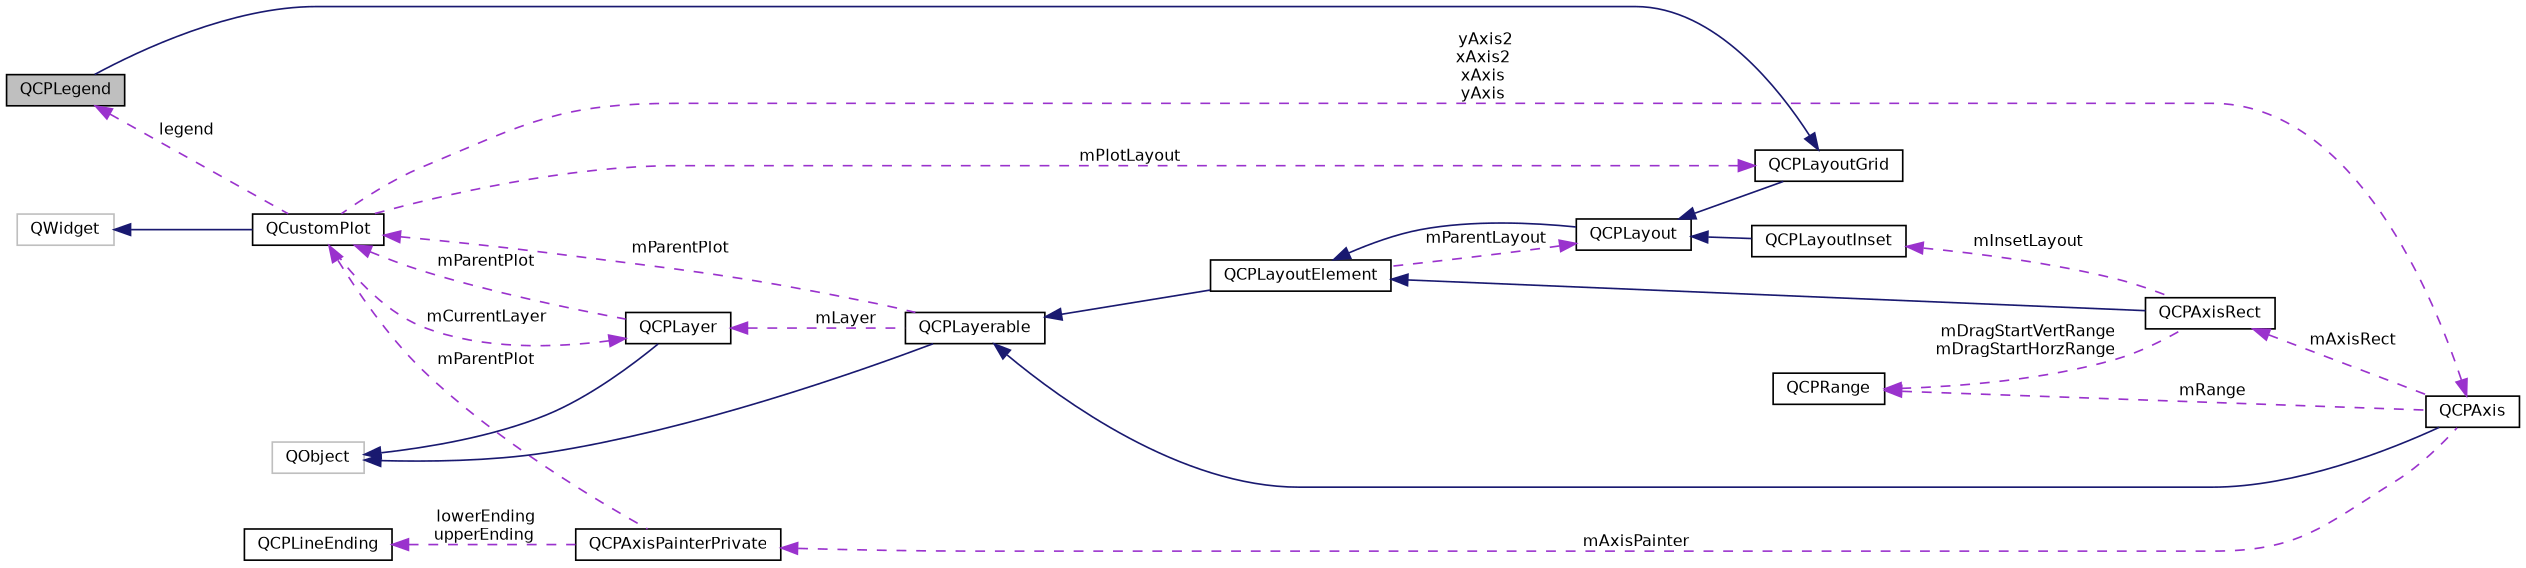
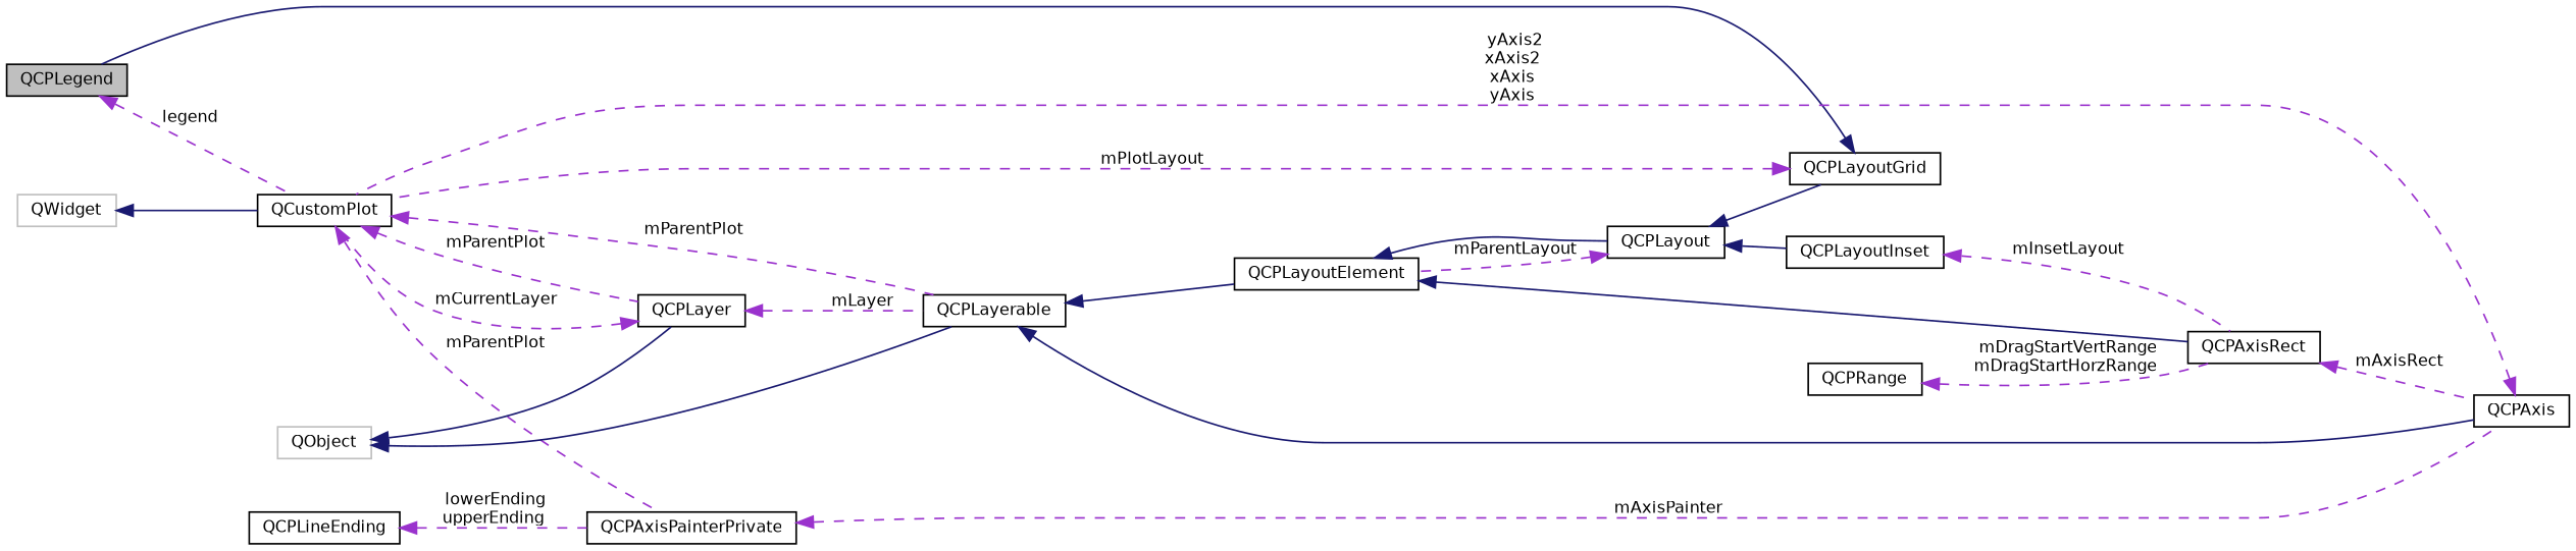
  digraph {
    rankdir=LR
    node [color=black fillcolor=white fontname=Helvetica fontsize=10 shape=record style=filled]
    edge [color=darkorchid3 dir=back fontname=Helvetica fontsize=10 labelfontname=Helvetica labelfontsize=10 style=dashed]
    n1 [fillcolor=grey75 fontcolor=black height=0.2 label=QCPLegend width=0.4]
    n2 [height=0.2 label=QCustomPlot width=0.4]
    n3 [height=0.2 label=QCPLayerable width=0.4]
    n4 [height=0.2 label=QCPLayer width=0.4]
    n5 [height=0.2 label=QCPAxisPainterPrivate width=0.4]
    n6 [height=0.2 label=QCPLayoutGrid width=0.4]
    n7 [height=0.2 label=QCPLayout width=0.4]
    n8 [height=0.2 label=QCPLayoutElement width=0.4]
    n9 [height=0.2 label=QCPLayoutInset width=0.4]
    n10 [height=0.2 label=QCPAxisRect width=0.4]
    n11 [height=0.2 label=QCPAxis width=0.4]
    n12 [color=grey75 height=0.2 label=QObject width=0.4]
    n13 [color=grey75 height=0.2 label=QWidget width=0.4]
    n14 [height=0.2 label=QCPRange width=0.4]
    n15 [height=0.2 label=QCPLineEnding width=0.4]
    n1 -> n2 [label=" legend"]
    n2 -> n3 [label=" mParentPlot"]
    n2 -> n4 [label=" mParentPlot"]
    n2 -> n5 [label=" mParentPlot"]
    n3 -> n8 [color=midnightblue style=solid]
    n3 -> n11 [color=midnightblue style=solid]
    n4 -> n2 [label=" mCurrentLayer"]
    n4 -> n3 [label=" mLayer"]
    n5 -> n11 [label=" mAxisPainter"]
    n6 -> n1 [color=midnightblue style=solid]
    n6 -> n2 [label=" mPlotLayout"]
    n7 -> n6 [color=midnightblue style=solid]
    n7 -> n8 [label=" mParentLayout"]
    n7 -> n9 [color=midnightblue style=solid]
    n8 -> n7 [color=midnightblue style=solid]
    n8 -> n10 [color=midnightblue style=solid]
    n9 -> n10 [label=" mInsetLayout"]
    n10 -> n11 [label=" mAxisRect"]
    n11 -> n2 [label=" yAxis2\nxAxis2\nxAxis\nyAxis"]
    n12 -> n3 [color=midnightblue style=solid]
    n12 -> n4 [color=midnightblue style=solid]
    n13 -> n2 [color=midnightblue style=solid]
    n14 -> n10 [label=" mDragStartVertRange\nmDragStartHorzRange"]
-   n14 -> n11 [label=" mRange"]
    n15 -> n5 [label=" lowerEnding\nupperEnding"]
  }
